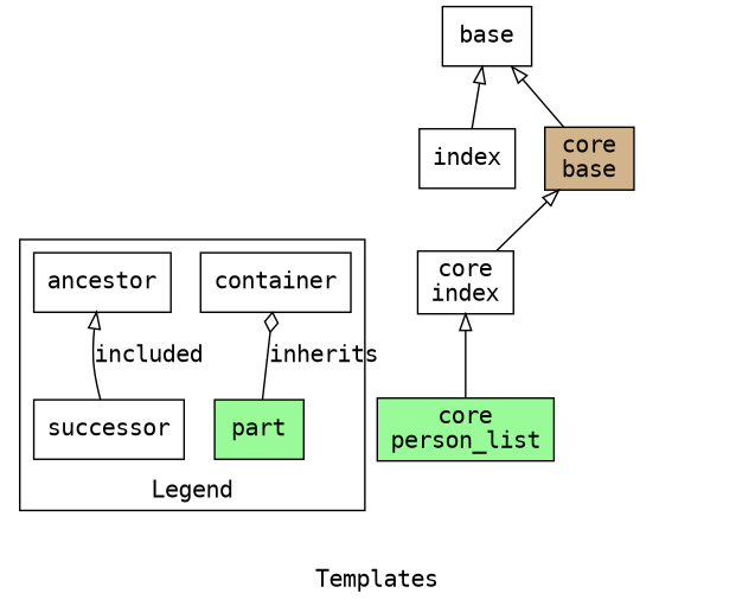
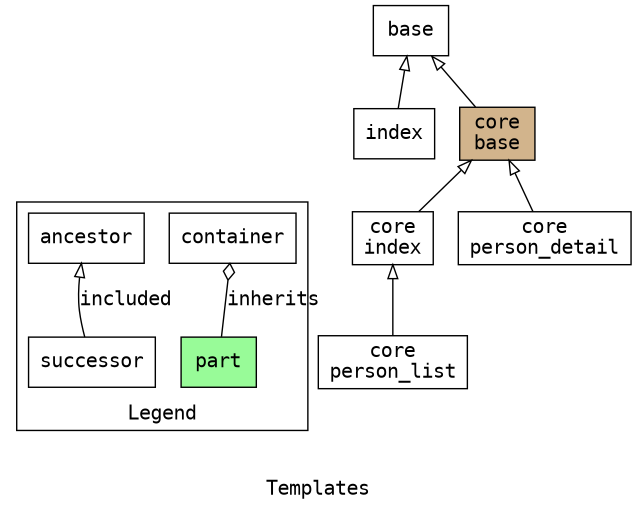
  digraph {
    fontname="DejaVu Sans Mono"
    label=Templates
    rankdir=BT
    node [fillcolor=white fontname="DejaVu Sans Mono" shape=rectangle style=filled]
    edge [arrowhead=onormal fontname="DejaVu Sans Mono"]
    part [fillcolor=palegreen]
    container
    successor
    ancestor
    index
    base
    "core\nbase" [fillcolor=tan]
    "core\nindex"
-   "core\nperson_list" [fillcolor=palegreen]
+   "core\nperson_list"
+   "core\nperson_detail"
    subgraph cluster_1 {
      label=Legend
      part
      container
      successor
      ancestor
    }
    part -> container [arrowhead=odiamond label=inherits]
    successor -> ancestor [label=included]
    index -> base
    "core\nbase" -> base
    "core\nindex" -> "core\nbase"
    "core\nperson_list" -> "core\nindex"
+   "core\nperson_detail" -> "core\nbase"
  }
